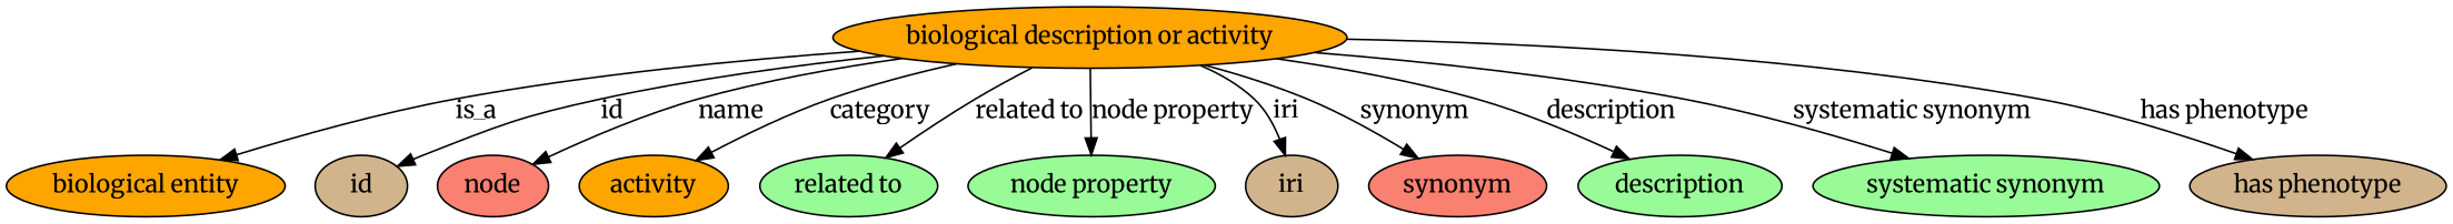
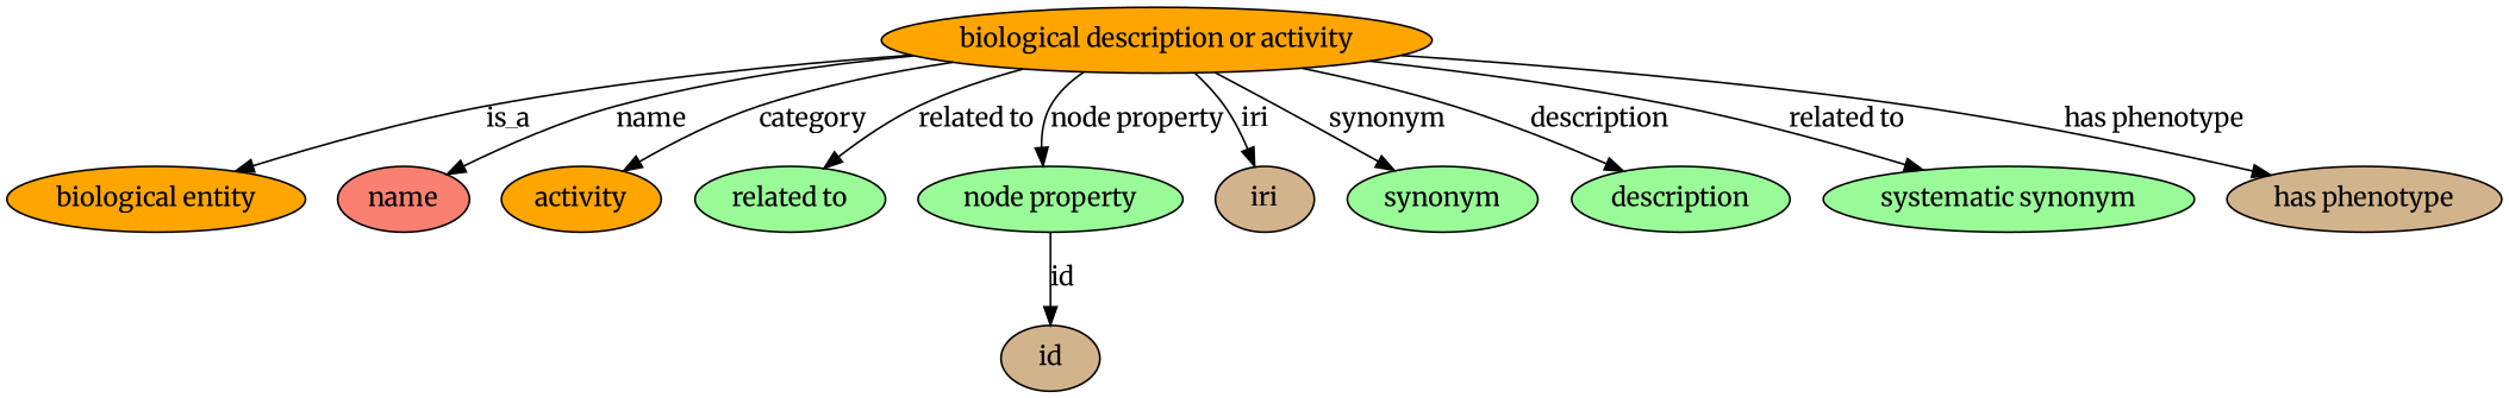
  digraph {
    fontname=Merriweather
    node [fillcolor=palegreen fontname=Merriweather style=filled color=black]
    edge [fontname=Merriweather color=black style=solid]
    n1 [fillcolor=orange height=0.5 label="biological description or activity" width=3.1254 color=""]
    "biological entity" [fillcolor=orange height=0.5 width=1.884 color=""]
    id [fillcolor=tan height=0.5 width=0.75]
-   name [fillcolor=salmon height=0.5 width=0.75 label="node"]
+   name [fillcolor=salmon height=0.5 width=0.75]
    n5 [fillcolor=orange height=0.5 label=activity width=0.75]
    "related to" [height=0.5 width=0.75]
    "node property" [height=0.5 width=0.75]
    iri [fillcolor=tan height=0.5 width=0.75]
-   synonym [fillcolor=salmon height=0.5 width=0.75]
+   synonym [height=0.5 width=0.75]
    description [height=0.5 width=0.75]
    "systematic synonym" [height=0.5 width=0.75]
    "has phenotype" [fillcolor=tan height=0.5 width=0.75]
    n1 -> "biological entity" [label=is_a color="" style=""]
-   n1 -> id [label=id]
+   "node property" -> id [label=id]
    n1 -> name [label=name]
    n1 -> n5 [label=category]
    n1 -> "related to" [label="related to"]
    n1 -> "node property" [label="node property"]
    n1 -> iri [label=iri]
    n1 -> synonym [label=synonym]
    n1 -> description [label=description]
-   n1 -> "systematic synonym" [label="systematic synonym"]
+   n1 -> "systematic synonym" [label="related to"]
    n1 -> "has phenotype" [label="has phenotype"]
  }
